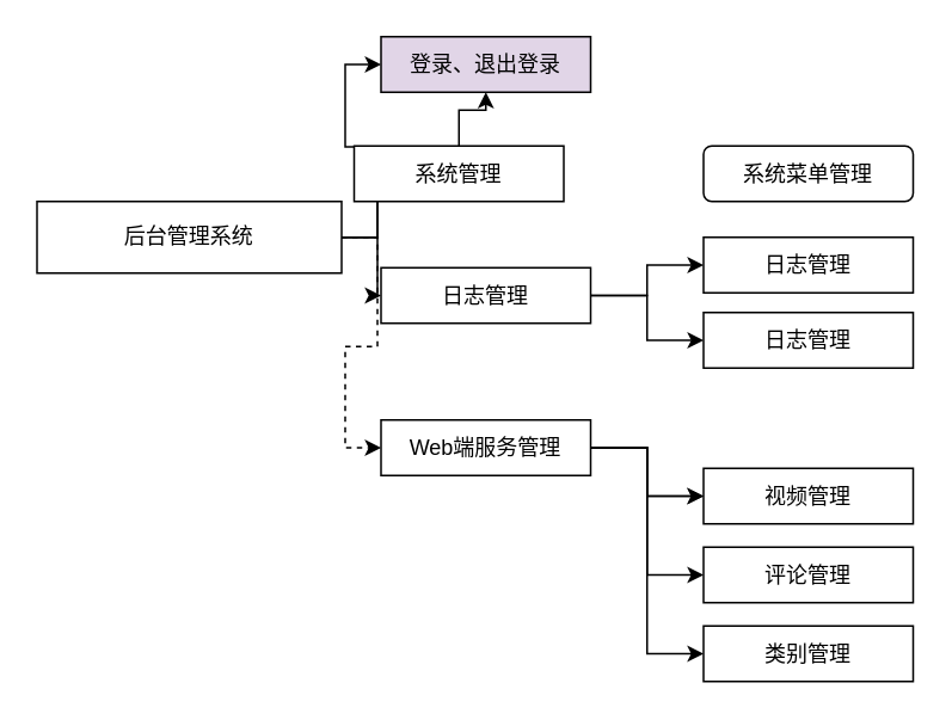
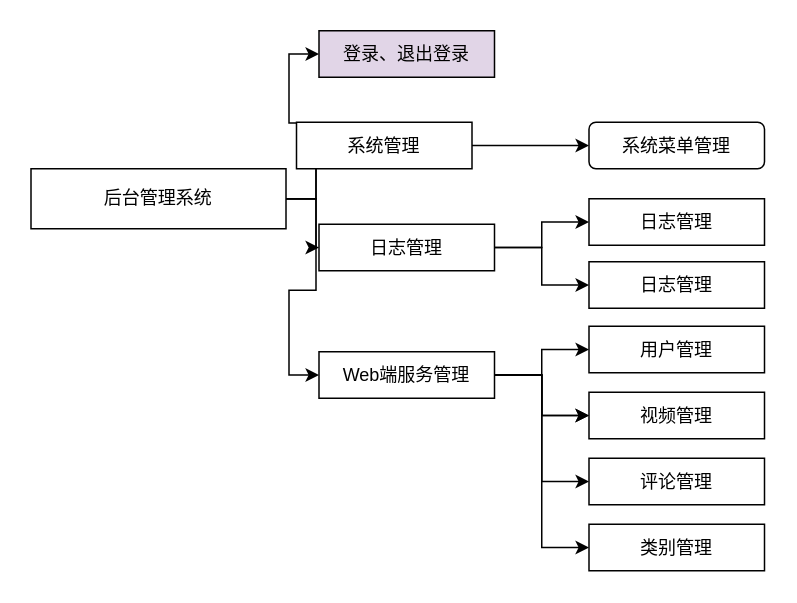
  <mxCell id="0" />
  <mxCell id="1" parent="0" />
  <mxCell id="2" style="edgeStyle=orthogonalEdgeStyle;rounded=0;orthogonalLoop=1;jettySize=auto;html=1;entryX=0;entryY=0.5;entryDx=0;entryDy=0;" edge="1" parent="1" source="6" target="12"><mxGeometry relative="1" as="geometry" /></mxCell>
  <mxCell id="3" style="edgeStyle=orthogonalEdgeStyle;rounded=0;orthogonalLoop=1;jettySize=auto;html=1;entryX=0;entryY=0.5;entryDx=0;entryDy=0;" edge="1" parent="1" source="6" target="8"><mxGeometry relative="1" as="geometry" /></mxCell>
  <mxCell id="4" style="edgeStyle=orthogonalEdgeStyle;rounded=0;orthogonalLoop=1;jettySize=auto;html=1;entryX=0;entryY=0.5;entryDx=0;entryDy=0;" edge="1" parent="1" source="6" target="11"><mxGeometry relative="1" as="geometry" /></mxCell>
- <mxCell id="5" style="edgeStyle=orthogonalEdgeStyle;rounded=0;orthogonalLoop=1;jettySize=auto;html=1;entryX=0;entryY=0.5;entryDx=0;entryDy=0;dashed=1;" edge="1" parent="1" source="6" target="18"><mxGeometry relative="1" as="geometry"><mxPoint x="211" y="258.6" as="targetPoint" /></mxGeometry></mxCell>
+ <mxCell id="5" style="edgeStyle=orthogonalEdgeStyle;rounded=0;orthogonalLoop=1;jettySize=auto;html=1;entryX=0;entryY=0.5;entryDx=0;entryDy=0;" edge="1" parent="1" source="6" target="18"><mxGeometry relative="1" as="geometry"><mxPoint x="211" y="258.6" as="targetPoint" /></mxGeometry></mxCell>
  <mxCell id="6" value="后台管理系统" style="rounded=0;whiteSpace=wrap;html=1;" vertex="1" parent="1"><mxGeometry x="20" y="112" width="170" height="40" as="geometry" /></mxCell>
- <mxCell id="7" style="edgeStyle=orthogonalEdgeStyle;rounded=0;orthogonalLoop=1;jettySize=auto;html=1;" edge="1" parent="1" source="8" target="12"><mxGeometry relative="1" as="geometry" /></mxCell>
+ <mxCell id="7" style="edgeStyle=orthogonalEdgeStyle;rounded=0;orthogonalLoop=1;jettySize=auto;html=1;entryX=0;entryY=0.5;entryDx=0;entryDy=0;" edge="1" parent="1" source="8" target="19"><mxGeometry relative="1" as="geometry" /></mxCell>
  <mxCell id="8" value="系统管理" style="rounded=0;whiteSpace=wrap;html=1;" vertex="1" parent="1"><mxGeometry x="197" y="81" width="117" height="31" as="geometry" /></mxCell>
  <mxCell id="9" style="edgeStyle=orthogonalEdgeStyle;rounded=0;orthogonalLoop=1;jettySize=auto;html=1;entryX=0;entryY=0.5;entryDx=0;entryDy=0;" edge="1" parent="1" source="11" target="20"><mxGeometry relative="1" as="geometry" /></mxCell>
  <mxCell id="10" style="edgeStyle=orthogonalEdgeStyle;rounded=0;orthogonalLoop=1;jettySize=auto;html=1;entryX=0;entryY=0.5;entryDx=0;entryDy=0;" edge="1" parent="1" source="11" target="21"><mxGeometry relative="1" as="geometry" /></mxCell>
  <mxCell id="11" value="日志管理" style="rounded=0;whiteSpace=wrap;html=1;" vertex="1" parent="1"><mxGeometry x="212" y="149" width="117" height="31" as="geometry" /></mxCell>
  <mxCell id="12" value="登录、退出登录" style="rounded=0;whiteSpace=wrap;html=1;fillColor=#e1d5e7;" vertex="1" parent="1"><mxGeometry x="212" y="20" width="117" height="31" as="geometry" /></mxCell>
+ <mxCell id="13" style="edgeStyle=orthogonalEdgeStyle;rounded=0;orthogonalLoop=1;jettySize=auto;html=1;entryX=0;entryY=0.5;entryDx=0;entryDy=0;" edge="1" parent="1" source="18" target="23"><mxGeometry relative="1" as="geometry"><mxPoint x="352.6" y="235.4" as="targetPoint" /></mxGeometry></mxCell>
  <mxCell id="14" style="edgeStyle=orthogonalEdgeStyle;rounded=0;orthogonalLoop=1;jettySize=auto;html=1;entryX=0;entryY=0.5;entryDx=0;entryDy=0;" edge="1" parent="1" source="18" target="24"><mxGeometry relative="1" as="geometry" /></mxCell>
  <mxCell id="15" value="" style="edgeStyle=orthogonalEdgeStyle;rounded=0;orthogonalLoop=1;jettySize=auto;html=1;" edge="1" parent="1" source="18" target="24"><mxGeometry relative="1" as="geometry" /></mxCell>
  <mxCell id="16" style="edgeStyle=orthogonalEdgeStyle;rounded=0;orthogonalLoop=1;jettySize=auto;html=1;entryX=0;entryY=0.5;entryDx=0;entryDy=0;" edge="1" parent="1" source="18" target="22"><mxGeometry relative="1" as="geometry" /></mxCell>
  <mxCell id="17" style="edgeStyle=orthogonalEdgeStyle;rounded=0;orthogonalLoop=1;jettySize=auto;html=1;entryX=0;entryY=0.5;entryDx=0;entryDy=0;" edge="1" parent="1" source="18" target="25"><mxGeometry relative="1" as="geometry" /></mxCell>
  <mxCell id="18" value="Web端服务管理" style="rounded=0;whiteSpace=wrap;html=1;" vertex="1" parent="1"><mxGeometry x="212" y="234" width="117" height="31" as="geometry" /></mxCell>
  <mxCell id="19" value="系统菜单管理" style="whiteSpace=wrap;html=1;rounded=1;" vertex="1" parent="1"><mxGeometry x="392" y="81" width="117" height="31" as="geometry" /></mxCell>
  <mxCell id="20" value="日志管理" style="rounded=0;whiteSpace=wrap;html=1;" vertex="1" parent="1"><mxGeometry x="392" y="132" width="117" height="31" as="geometry" /></mxCell>
  <mxCell id="21" value="日志管理" style="rounded=0;whiteSpace=wrap;html=1;" vertex="1" parent="1"><mxGeometry x="392" y="174" width="117" height="31" as="geometry" /></mxCell>
  <mxCell id="22" value="评论管理" style="rounded=0;whiteSpace=wrap;html=1;" vertex="1" parent="1"><mxGeometry x="392" y="305" width="117" height="31" as="geometry" /></mxCell>
+ <mxCell id="23" value="用户管理" style="rounded=0;whiteSpace=wrap;html=1;" vertex="1" parent="1"><mxGeometry x="392" y="217" width="117" height="31" as="geometry" /></mxCell>
  <mxCell id="24" value="视频管理" style="rounded=0;whiteSpace=wrap;html=1;" vertex="1" parent="1"><mxGeometry x="392" y="261" width="117" height="31" as="geometry" /></mxCell>
  <mxCell id="25" value="类别管理" style="rounded=0;whiteSpace=wrap;html=1;" vertex="1" parent="1"><mxGeometry x="392" y="349" width="117" height="31" as="geometry" /></mxCell>
